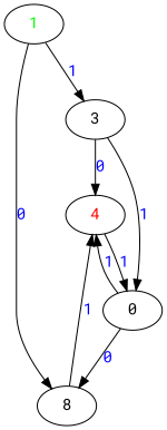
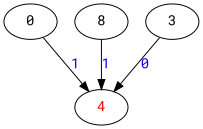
  digraph {
    fontname="Roboto Mono"
    node [fontname="Roboto Mono"]
    edge [fontname="Roboto Mono"]
    n1 [label=<<font color="red">4</font>>]
    n2 [label=0]
    n3 [label=8]
    3
-   n5 [label=<<font color="green">1</font>>]
-   n1 -> n2 [label=<<font color="blue">1</font>>]
    n2 -> n1 [label=<<font color="blue">1</font>>]
-   n2 -> n3 [label=<<font color="blue">0</font>>]
    n3 -> n1 [label=<<font color="blue">1</font>>]
    3 -> n1 [label=<<font color="blue">0</font>>]
-   3 -> n2 [label=<<font color="blue">1</font>>]
-   n5 -> n3 [label=<<font color="blue">0</font>>]
-   n5 -> 3 [label=<<font color="blue">1</font>>]
  }
